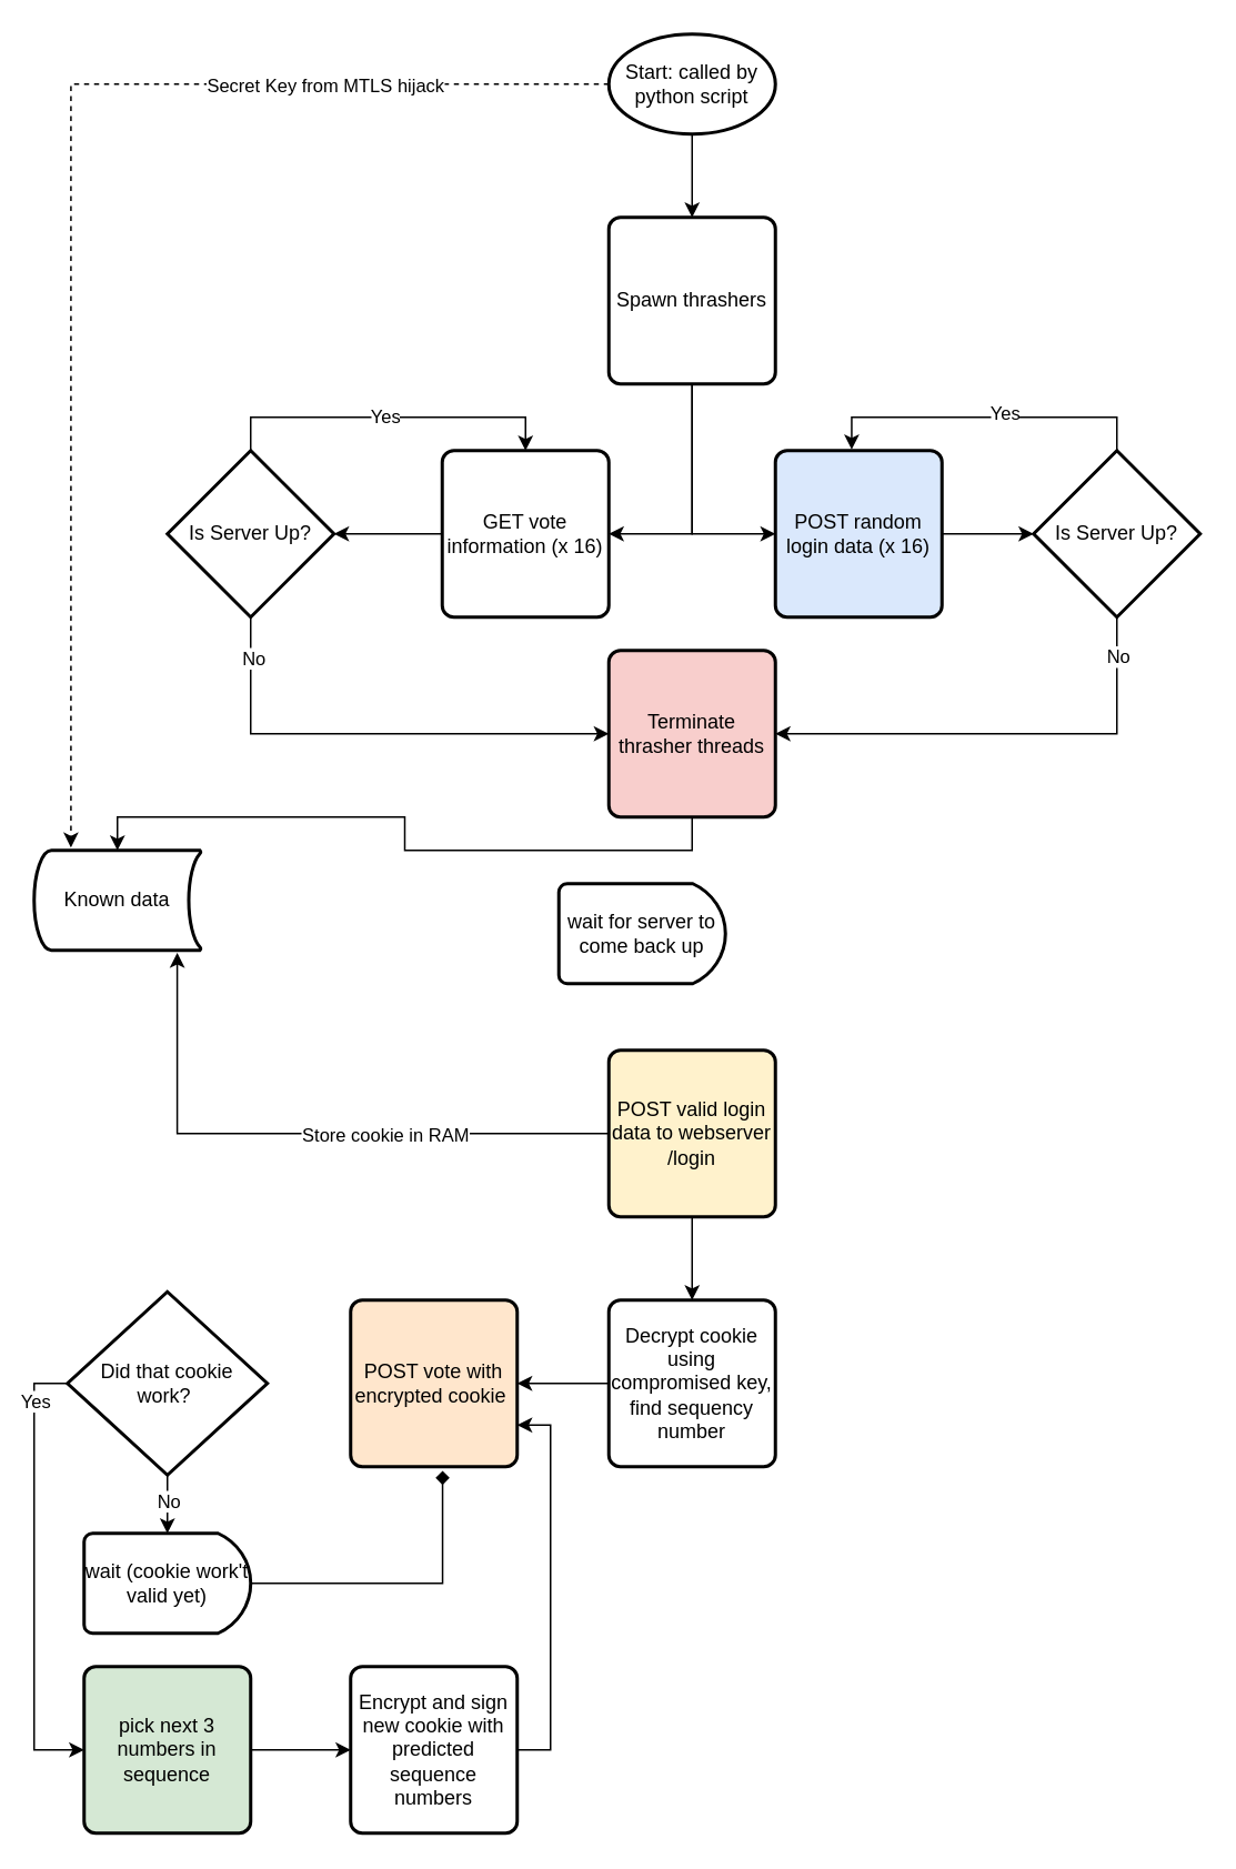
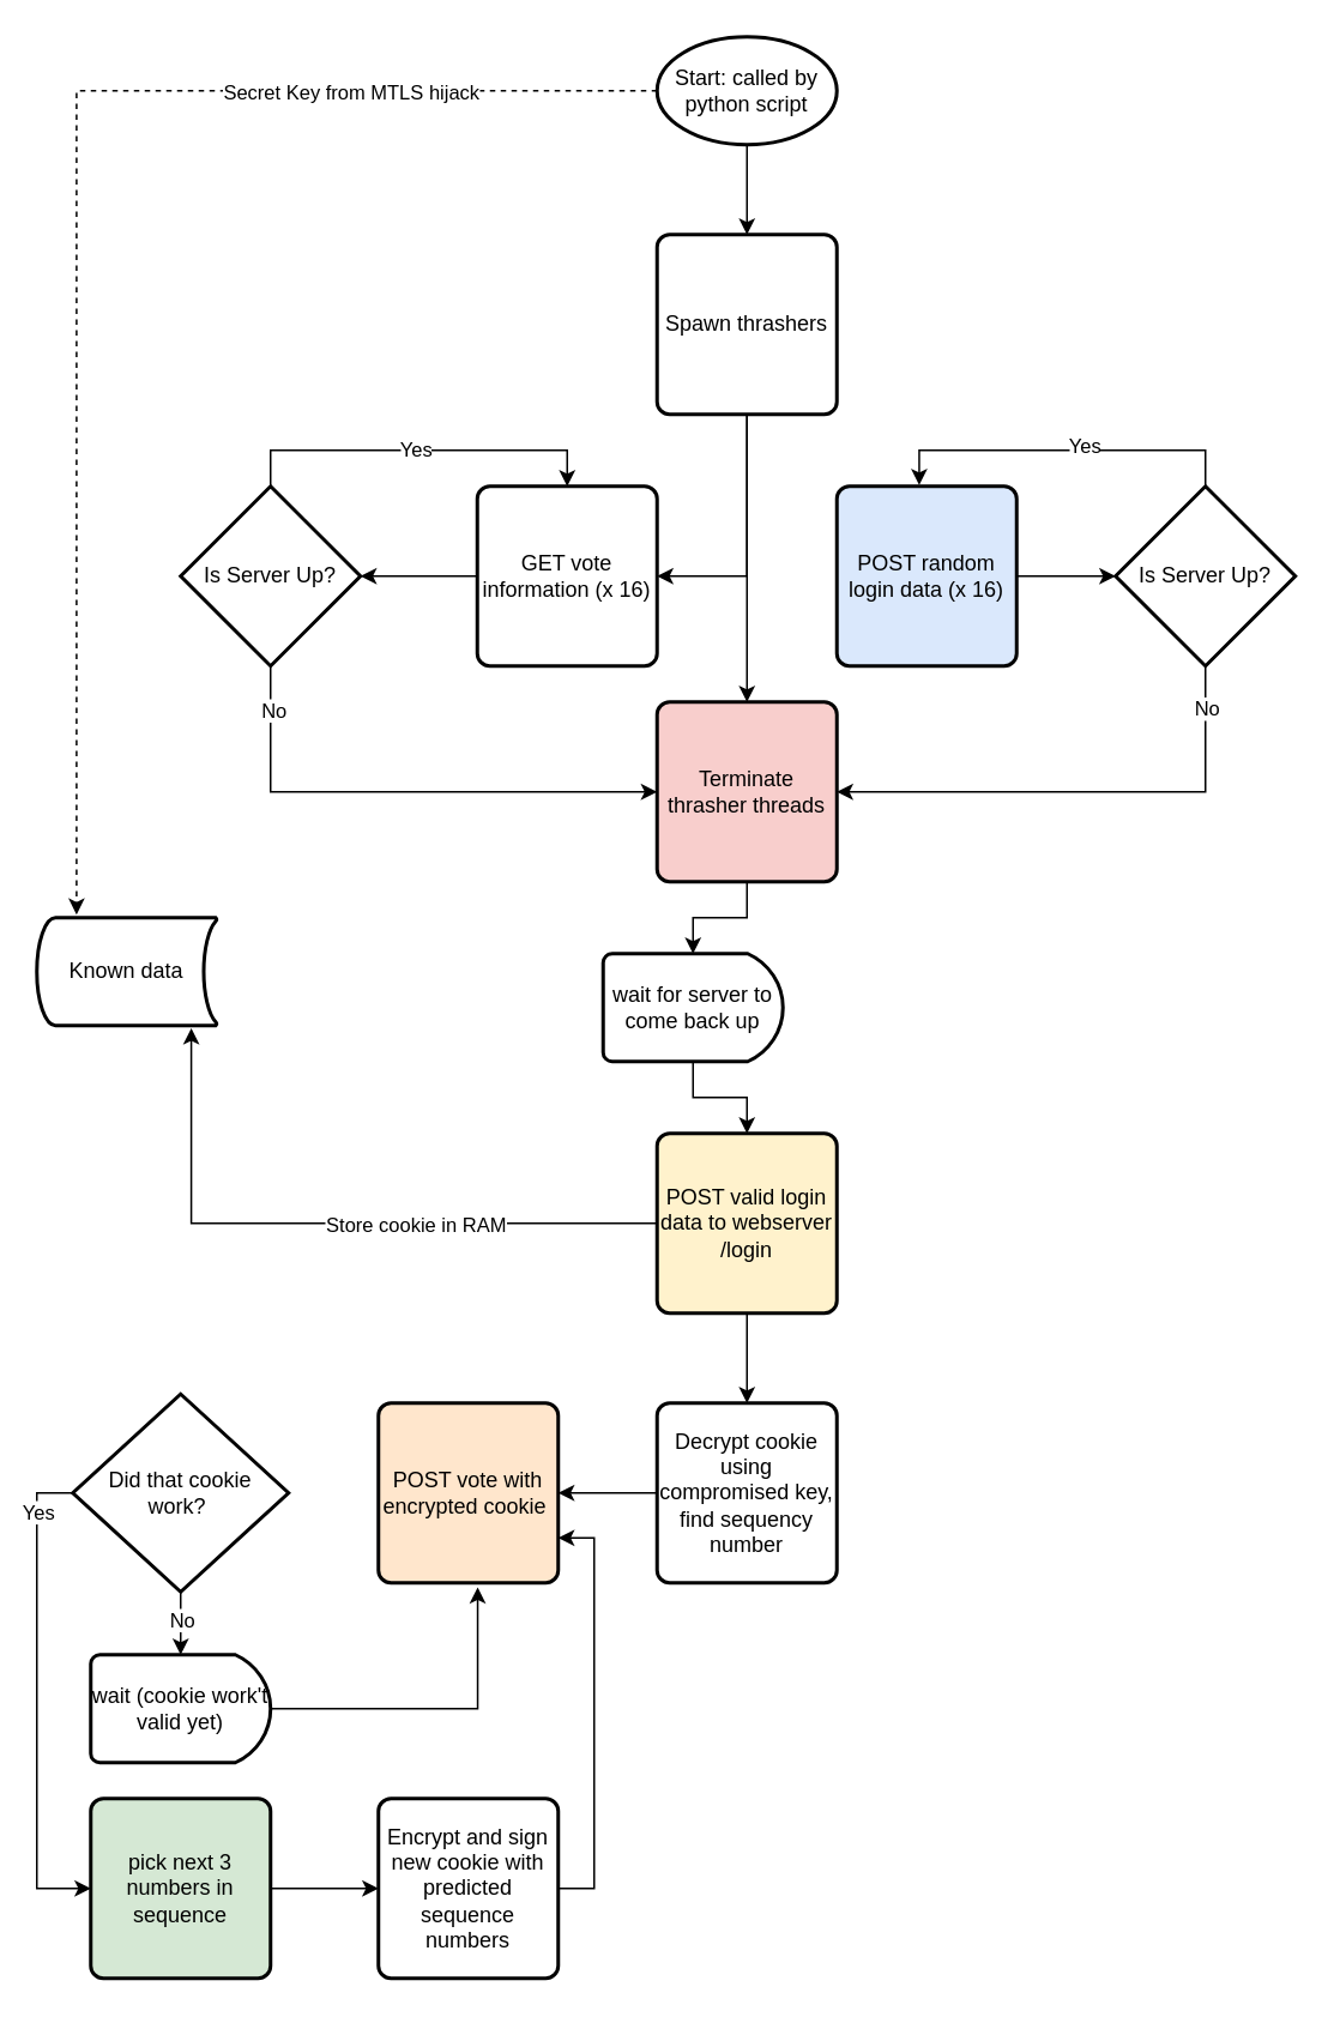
  <mxCell id="0" />
  <mxCell id="1" parent="0" />
  <mxCell id="2" style="edgeStyle=orthogonalEdgeStyle;rounded=0;orthogonalLoop=1;jettySize=auto;html=1;exitX=0.5;exitY=1;exitDx=0;exitDy=0;exitPerimeter=0;entryX=0.5;entryY=0;entryDx=0;entryDy=0;" edge="1" parent="1" source="5" target="8"><mxGeometry relative="1" as="geometry" /></mxCell>
  <mxCell id="3" style="edgeStyle=orthogonalEdgeStyle;rounded=0;orthogonalLoop=1;jettySize=auto;html=1;exitX=0;exitY=0.5;exitDx=0;exitDy=0;exitPerimeter=0;entryX=0.221;entryY=-0.028;entryDx=0;entryDy=0;entryPerimeter=0;dashed=1;" edge="1" parent="1" source="5" target="29"><mxGeometry relative="1" as="geometry" /></mxCell>
  <mxCell id="4" value="Secret Key from MTLS hijack" style="edgeLabel;html=1;align=center;verticalAlign=middle;resizable=0;points=[];" vertex="1" connectable="0" parent="3"><mxGeometry x="-0.551" y="2" relative="1" as="geometry"><mxPoint x="5" y="-2" as="offset" /></mxGeometry></mxCell>
  <mxCell id="5" value="Start: called by python script" style="strokeWidth=2;html=1;shape=mxgraph.flowchart.start_1;whiteSpace=wrap;" vertex="1" parent="1"><mxGeometry x="365" y="20" width="100" height="60" as="geometry" /></mxCell>
- <mxCell id="6" style="edgeStyle=orthogonalEdgeStyle;rounded=0;orthogonalLoop=1;jettySize=auto;html=1;exitX=0.5;exitY=1;exitDx=0;exitDy=0;entryX=0;entryY=0.5;entryDx=0;entryDy=0;" edge="1" parent="1" source="8" target="10"><mxGeometry relative="1" as="geometry" /></mxCell>
+ <mxCell id="6" style="edgeStyle=orthogonalEdgeStyle;rounded=0;orthogonalLoop=1;jettySize=auto;html=1;exitX=0.5;exitY=1;exitDx=0;exitDy=0;" edge="1" parent="1" source="8" target="24"><mxGeometry relative="1" as="geometry" /></mxCell>
  <mxCell id="7" style="edgeStyle=orthogonalEdgeStyle;rounded=0;orthogonalLoop=1;jettySize=auto;html=1;exitX=0.5;exitY=1;exitDx=0;exitDy=0;entryX=1;entryY=0.5;entryDx=0;entryDy=0;" edge="1" parent="1" source="8" target="17"><mxGeometry relative="1" as="geometry" /></mxCell>
  <mxCell id="8" value="Spawn thrashers" style="rounded=1;whiteSpace=wrap;html=1;absoluteArcSize=1;arcSize=14;strokeWidth=2;" vertex="1" parent="1"><mxGeometry x="365" y="130" width="100" height="100" as="geometry" /></mxCell>
  <mxCell id="9" style="edgeStyle=orthogonalEdgeStyle;rounded=0;orthogonalLoop=1;jettySize=auto;html=1;exitX=1;exitY=0.5;exitDx=0;exitDy=0;entryX=0;entryY=0.5;entryDx=0;entryDy=0;entryPerimeter=0;" edge="1" parent="1" source="10" target="15"><mxGeometry relative="1" as="geometry" /></mxCell>
  <mxCell id="10" value="POST random login data (x 16)" style="rounded=1;whiteSpace=wrap;html=1;absoluteArcSize=1;arcSize=14;strokeWidth=2;fillColor=#dae8fc;" vertex="1" parent="1"><mxGeometry x="465" y="270" width="100" height="100" as="geometry" /></mxCell>
  <mxCell id="11" style="edgeStyle=orthogonalEdgeStyle;rounded=0;orthogonalLoop=1;jettySize=auto;html=1;exitX=0.5;exitY=0;exitDx=0;exitDy=0;exitPerimeter=0;entryX=0.458;entryY=-0.006;entryDx=0;entryDy=0;entryPerimeter=0;" edge="1" parent="1" source="15" target="10"><mxGeometry relative="1" as="geometry" /></mxCell>
  <mxCell id="12" value="Yes" style="edgeLabel;html=1;align=center;verticalAlign=middle;resizable=0;points=[];" vertex="1" connectable="0" parent="11"><mxGeometry x="-0.118" y="-3" relative="1" as="geometry"><mxPoint as="offset" /></mxGeometry></mxCell>
  <mxCell id="13" style="edgeStyle=orthogonalEdgeStyle;rounded=0;orthogonalLoop=1;jettySize=auto;html=1;exitX=0.5;exitY=1;exitDx=0;exitDy=0;exitPerimeter=0;entryX=1;entryY=0.5;entryDx=0;entryDy=0;" edge="1" parent="1" source="15" target="24"><mxGeometry relative="1" as="geometry" /></mxCell>
  <mxCell id="14" value="No" style="edgeLabel;html=1;align=center;verticalAlign=middle;resizable=0;points=[];" vertex="1" connectable="0" parent="13"><mxGeometry x="-0.834" relative="1" as="geometry"><mxPoint as="offset" /></mxGeometry></mxCell>
  <mxCell id="15" value="Is Server Up?" style="strokeWidth=2;html=1;shape=mxgraph.flowchart.decision;whiteSpace=wrap;" vertex="1" parent="1"><mxGeometry x="620" y="270" width="100" height="100" as="geometry" /></mxCell>
  <mxCell id="16" style="edgeStyle=orthogonalEdgeStyle;rounded=0;orthogonalLoop=1;jettySize=auto;html=1;exitX=0;exitY=0.5;exitDx=0;exitDy=0;entryX=1;entryY=0.5;entryDx=0;entryDy=0;entryPerimeter=0;" edge="1" parent="1" source="17" target="22"><mxGeometry relative="1" as="geometry" /></mxCell>
  <mxCell id="17" value="GET vote information (x 16)" style="rounded=1;whiteSpace=wrap;html=1;absoluteArcSize=1;arcSize=14;strokeWidth=2;" vertex="1" parent="1"><mxGeometry x="265" y="270" width="100" height="100" as="geometry" /></mxCell>
  <mxCell id="18" style="edgeStyle=orthogonalEdgeStyle;rounded=0;orthogonalLoop=1;jettySize=auto;html=1;exitX=0.5;exitY=0;exitDx=0;exitDy=0;exitPerimeter=0;entryX=0.5;entryY=0;entryDx=0;entryDy=0;" edge="1" parent="1" source="22" target="17"><mxGeometry relative="1" as="geometry" /></mxCell>
  <mxCell id="19" value="Yes" style="edgeLabel;html=1;align=center;verticalAlign=middle;resizable=0;points=[];" vertex="1" connectable="0" parent="18"><mxGeometry x="-0.199" y="1" relative="1" as="geometry"><mxPoint x="18" as="offset" /></mxGeometry></mxCell>
  <mxCell id="20" style="edgeStyle=orthogonalEdgeStyle;rounded=0;orthogonalLoop=1;jettySize=auto;html=1;exitX=0.5;exitY=1;exitDx=0;exitDy=0;exitPerimeter=0;entryX=0;entryY=0.5;entryDx=0;entryDy=0;" edge="1" parent="1" source="22" target="24"><mxGeometry relative="1" as="geometry" /></mxCell>
  <mxCell id="21" value="No" style="edgeLabel;html=1;align=center;verticalAlign=middle;resizable=0;points=[];" vertex="1" connectable="0" parent="20"><mxGeometry x="-0.83" y="1" relative="1" as="geometry"><mxPoint as="offset" /></mxGeometry></mxCell>
  <mxCell id="22" value="Is Server Up?" style="strokeWidth=2;html=1;shape=mxgraph.flowchart.decision;whiteSpace=wrap;" vertex="1" parent="1"><mxGeometry x="100" y="270" width="100" height="100" as="geometry" /></mxCell>
- <mxCell id="23" style="edgeStyle=orthogonalEdgeStyle;rounded=0;orthogonalLoop=1;jettySize=auto;html=1;exitX=0.5;exitY=1;exitDx=0;exitDy=0;" edge="1" parent="1" source="24" target="29"><mxGeometry relative="1" as="geometry" /></mxCell>
+ <mxCell id="23" style="edgeStyle=orthogonalEdgeStyle;rounded=0;orthogonalLoop=1;jettySize=auto;html=1;exitX=0.5;exitY=1;exitDx=0;exitDy=0;entryX=0.5;entryY=0;entryDx=0;entryDy=0;entryPerimeter=0;" edge="1" parent="1" source="24" target="31"><mxGeometry relative="1" as="geometry" /></mxCell>
  <mxCell id="24" value="Terminate thrasher threads" style="rounded=1;whiteSpace=wrap;html=1;absoluteArcSize=1;arcSize=14;strokeWidth=2;fillColor=#f8cecc;" vertex="1" parent="1"><mxGeometry x="365" y="390" width="100" height="100" as="geometry" /></mxCell>
  <mxCell id="25" style="edgeStyle=orthogonalEdgeStyle;rounded=0;orthogonalLoop=1;jettySize=auto;html=1;exitX=0;exitY=0.5;exitDx=0;exitDy=0;entryX=0.859;entryY=1.024;entryDx=0;entryDy=0;entryPerimeter=0;" edge="1" parent="1" source="28" target="29"><mxGeometry relative="1" as="geometry" /></mxCell>
  <mxCell id="26" value="Store cookie in RAM" style="edgeLabel;html=1;align=center;verticalAlign=middle;resizable=0;points=[];" vertex="1" connectable="0" parent="25"><mxGeometry x="-0.064" y="-1" relative="1" as="geometry"><mxPoint x="37" y="1" as="offset" /></mxGeometry></mxCell>
  <mxCell id="27" style="edgeStyle=orthogonalEdgeStyle;rounded=0;orthogonalLoop=1;jettySize=auto;html=1;exitX=0.5;exitY=1;exitDx=0;exitDy=0;entryX=0.5;entryY=0;entryDx=0;entryDy=0;" edge="1" parent="1" source="28" target="33"><mxGeometry relative="1" as="geometry" /></mxCell>
  <mxCell id="28" value="POST valid login data to webserver /login" style="rounded=1;whiteSpace=wrap;html=1;absoluteArcSize=1;arcSize=14;strokeWidth=2;fillColor=#fff2cc;" vertex="1" parent="1"><mxGeometry x="365" y="630" width="100" height="100" as="geometry" /></mxCell>
  <mxCell id="29" value="Known data" style="strokeWidth=2;html=1;shape=mxgraph.flowchart.stored_data;whiteSpace=wrap;" vertex="1" parent="1"><mxGeometry x="20" y="510" width="100" height="60" as="geometry" /></mxCell>
+ <mxCell id="30" style="edgeStyle=orthogonalEdgeStyle;rounded=0;orthogonalLoop=1;jettySize=auto;html=1;exitX=0.5;exitY=1;exitDx=0;exitDy=0;exitPerimeter=0;entryX=0.5;entryY=0;entryDx=0;entryDy=0;" edge="1" parent="1" source="31" target="28"><mxGeometry relative="1" as="geometry" /></mxCell>
  <mxCell id="31" value="wait for server to come back up" style="strokeWidth=2;html=1;shape=mxgraph.flowchart.delay;whiteSpace=wrap;" vertex="1" parent="1"><mxGeometry x="335" y="530" width="100" height="60" as="geometry" /></mxCell>
  <mxCell id="32" style="edgeStyle=orthogonalEdgeStyle;rounded=0;orthogonalLoop=1;jettySize=auto;html=1;exitX=0;exitY=0.5;exitDx=0;exitDy=0;entryX=1;entryY=0.5;entryDx=0;entryDy=0;" edge="1" parent="1" source="33" target="38"><mxGeometry relative="1" as="geometry" /></mxCell>
  <mxCell id="33" value="Decrypt cookie using compromised key, find sequency number" style="rounded=1;whiteSpace=wrap;html=1;absoluteArcSize=1;arcSize=14;strokeWidth=2;" vertex="1" parent="1"><mxGeometry x="365" y="780" width="100" height="100" as="geometry" /></mxCell>
  <mxCell id="34" style="edgeStyle=orthogonalEdgeStyle;rounded=0;orthogonalLoop=1;jettySize=auto;html=1;exitX=1;exitY=0.5;exitDx=0;exitDy=0;entryX=0;entryY=0.5;entryDx=0;entryDy=0;" edge="1" parent="1" source="35" target="37"><mxGeometry relative="1" as="geometry" /></mxCell>
  <mxCell id="35" value="pick next 3 numbers in sequence" style="rounded=1;whiteSpace=wrap;html=1;absoluteArcSize=1;arcSize=14;strokeWidth=2;fillColor=#d5e8d4;" vertex="1" parent="1"><mxGeometry x="50" y="1000" width="100" height="100" as="geometry" /></mxCell>
  <mxCell id="36" style="edgeStyle=orthogonalEdgeStyle;rounded=0;orthogonalLoop=1;jettySize=auto;html=1;exitX=1;exitY=0.5;exitDx=0;exitDy=0;entryX=1;entryY=0.75;entryDx=0;entryDy=0;" edge="1" parent="1" source="37" target="38"><mxGeometry relative="1" as="geometry" /></mxCell>
  <mxCell id="37" value="Encrypt and sign new cookie with predicted sequence numbers" style="rounded=1;whiteSpace=wrap;html=1;absoluteArcSize=1;arcSize=14;strokeWidth=2;" vertex="1" parent="1"><mxGeometry x="210" y="1000" width="100" height="100" as="geometry" /></mxCell>
  <mxCell id="38" value="POST vote with encrypted cookie&amp;nbsp;" style="rounded=1;whiteSpace=wrap;html=1;absoluteArcSize=1;arcSize=14;strokeWidth=2;fillColor=#ffe6cc;" vertex="1" parent="1"><mxGeometry x="210" y="780" width="100" height="100" as="geometry" /></mxCell>
  <mxCell id="39" style="edgeStyle=orthogonalEdgeStyle;rounded=0;orthogonalLoop=1;jettySize=auto;html=1;exitX=0.5;exitY=1;exitDx=0;exitDy=0;exitPerimeter=0;entryX=0.5;entryY=0;entryDx=0;entryDy=0;entryPerimeter=0;" edge="1" parent="1" source="43" target="45"><mxGeometry relative="1" as="geometry" /></mxCell>
  <mxCell id="40" value="No" style="edgeLabel;html=1;align=center;verticalAlign=middle;resizable=0;points=[];" vertex="1" connectable="0" parent="39"><mxGeometry x="-0.135" relative="1" as="geometry"><mxPoint as="offset" /></mxGeometry></mxCell>
  <mxCell id="41" style="edgeStyle=orthogonalEdgeStyle;rounded=0;orthogonalLoop=1;jettySize=auto;html=1;exitX=0;exitY=0.5;exitDx=0;exitDy=0;exitPerimeter=0;entryX=0;entryY=0.5;entryDx=0;entryDy=0;" edge="1" parent="1" source="43" target="35"><mxGeometry relative="1" as="geometry" /></mxCell>
  <mxCell id="42" value="Yes" style="edgeLabel;html=1;align=center;verticalAlign=middle;resizable=0;points=[];" vertex="1" connectable="0" parent="41"><mxGeometry x="0.138" y="-1" relative="1" as="geometry"><mxPoint x="1" y="-124" as="offset" /></mxGeometry></mxCell>
  <mxCell id="43" value="Did that cookie work?&amp;nbsp;" style="strokeWidth=2;html=1;shape=mxgraph.flowchart.decision;whiteSpace=wrap;" vertex="1" parent="1"><mxGeometry x="40" y="775" width="120" height="110" as="geometry" /></mxCell>
- <mxCell id="44" style="edgeStyle=orthogonalEdgeStyle;rounded=0;orthogonalLoop=1;jettySize=auto;html=1;exitX=1;exitY=0.5;exitDx=0;exitDy=0;exitPerimeter=0;entryX=0.552;entryY=1.025;entryDx=0;entryDy=0;entryPerimeter=0;endArrow=diamond;" edge="1" parent="1" source="45" target="38"><mxGeometry relative="1" as="geometry" /></mxCell>
+ <mxCell id="44" style="edgeStyle=orthogonalEdgeStyle;rounded=0;orthogonalLoop=1;jettySize=auto;html=1;exitX=1;exitY=0.5;exitDx=0;exitDy=0;exitPerimeter=0;entryX=0.552;entryY=1.025;entryDx=0;entryDy=0;entryPerimeter=0;" edge="1" parent="1" source="45" target="38"><mxGeometry relative="1" as="geometry" /></mxCell>
  <mxCell id="45" value="wait (cookie work't valid yet)" style="strokeWidth=2;html=1;shape=mxgraph.flowchart.delay;whiteSpace=wrap;" vertex="1" parent="1"><mxGeometry x="50" y="920" width="100" height="60" as="geometry" /></mxCell>
